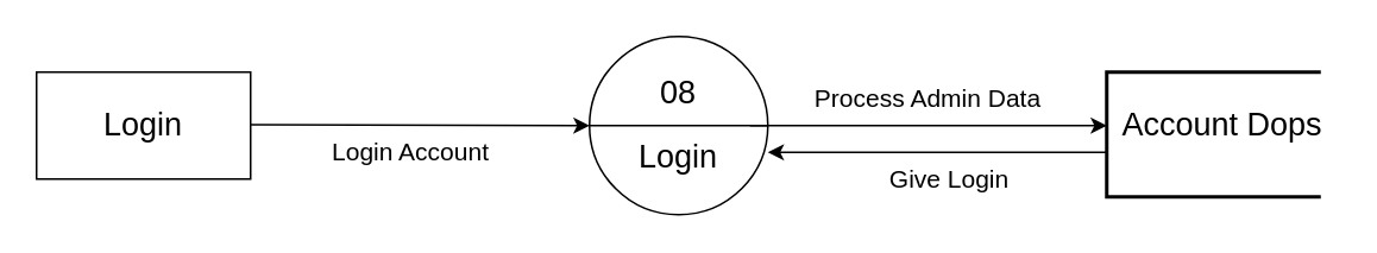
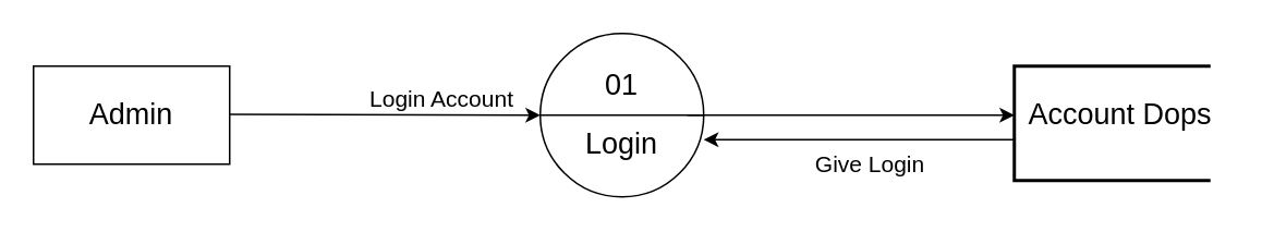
  <mxCell id="0" />
  <mxCell id="1" parent="0" />
- <mxCell id="2" value="&lt;font style=&quot;font-size: 18px;&quot;&gt;08&lt;/font&gt;&lt;br&gt;&lt;br&gt;&lt;font style=&quot;font-size: 18px;&quot;&gt;Login&lt;/font&gt;" style="shape=lineEllipse;perimeter=ellipsePerimeter;whiteSpace=wrap;html=1;backgroundOutline=1;" vertex="1" parent="1"><mxGeometry x="330" y="20" width="100" height="100" as="geometry" /></mxCell>
+ <mxCell id="2" value="&lt;font style=&quot;font-size: 18px;&quot;&gt;01&lt;/font&gt;&lt;br&gt;&lt;br&gt;&lt;font style=&quot;font-size: 18px;&quot;&gt;Login&lt;/font&gt;" style="shape=lineEllipse;perimeter=ellipsePerimeter;whiteSpace=wrap;html=1;backgroundOutline=1;" vertex="1" parent="1"><mxGeometry x="330" y="20" width="100" height="100" as="geometry" /></mxCell>
  <mxCell id="3" value="" style="rounded=0;whiteSpace=wrap;html=1;" vertex="1" parent="1"><mxGeometry x="20" y="40" width="120" height="60" as="geometry" /></mxCell>
  <mxCell id="4" value="" style="strokeWidth=2;html=1;shape=mxgraph.flowchart.annotation_1;align=left;pointerEvents=1;" vertex="1" parent="1"><mxGeometry x="620" y="40" width="120" height="70" as="geometry" /></mxCell>
- <mxCell id="5" value="&lt;font style=&quot;font-size: 18px;&quot;&gt;Login&lt;/font&gt;" style="text;html=1;align=center;verticalAlign=middle;whiteSpace=wrap;rounded=0;" vertex="1" parent="1"><mxGeometry x="50" y="55" width="60" height="30" as="geometry" /></mxCell>
+ <mxCell id="5" value="&lt;font style=&quot;font-size: 18px;&quot;&gt;Admin&lt;/font&gt;" style="text;html=1;align=center;verticalAlign=middle;whiteSpace=wrap;rounded=0;" vertex="1" parent="1"><mxGeometry x="50" y="55" width="60" height="30" as="geometry" /></mxCell>
  <mxCell id="6" value="&lt;font style=&quot;font-size: 18px;&quot;&gt;Account Dops&lt;/font&gt;" style="text;html=1;align=center;verticalAlign=middle;whiteSpace=wrap;rounded=0;" vertex="1" parent="1"><mxGeometry x="620" y="55" width="130" height="30" as="geometry" /></mxCell>
  <mxCell id="7" value="" style="endArrow=classic;html=1;rounded=0;entryX=0;entryY=0.5;entryDx=0;entryDy=0;" edge="1" parent="1" target="2"><mxGeometry relative="1" as="geometry"><mxPoint x="140" y="69.5" as="sourcePoint" /><mxPoint x="300" y="69.5" as="targetPoint" /></mxGeometry></mxCell>
- <mxCell id="8" value="&lt;font style=&quot;font-size: 14px;&quot;&gt;Login Account&lt;/font&gt;" style="text;html=1;align=center;verticalAlign=middle;whiteSpace=wrap;rounded=0;" vertex="1" parent="1"><mxGeometry x="180" y="70" width="100" height="30" as="geometry" /></mxCell>
+ <mxCell id="8" value="&lt;font style=&quot;font-size: 14px;&quot;&gt;Login Account&lt;/font&gt;" style="text;html=1;align=center;verticalAlign=middle;whiteSpace=wrap;rounded=0;" vertex="1" parent="1"><mxGeometry x="220" y="45" width="100" height="30" as="geometry" /></mxCell>
  <mxCell id="9" value="" style="endArrow=classic;html=1;rounded=0;entryX=0;entryY=0.5;entryDx=0;entryDy=0;" edge="1" parent="1" target="6"><mxGeometry relative="1" as="geometry"><mxPoint x="420" y="70" as="sourcePoint" /><mxPoint x="610" y="70.5" as="targetPoint" /></mxGeometry></mxCell>
- <mxCell id="10" value="&lt;font style=&quot;font-size: 14px;&quot;&gt;Process Admin Data&lt;/font&gt;" style="text;html=1;align=center;verticalAlign=middle;whiteSpace=wrap;rounded=0;" vertex="1" parent="1"><mxGeometry x="450" y="40" width="140" height="30" as="geometry" /></mxCell>
  <mxCell id="11" value="" style="endArrow=classic;html=1;rounded=0;" edge="1" parent="1"><mxGeometry relative="1" as="geometry"><mxPoint x="620" y="85" as="sourcePoint" /><mxPoint x="430" y="85" as="targetPoint" /></mxGeometry></mxCell>
  <mxCell id="12" value="&lt;font style=&quot;font-size: 14px;&quot;&gt;Give Login&lt;/font&gt;" style="text;html=1;align=center;verticalAlign=middle;whiteSpace=wrap;rounded=0;" vertex="1" parent="1"><mxGeometry x="484" y="85" width="96" height="30" as="geometry" /></mxCell>
